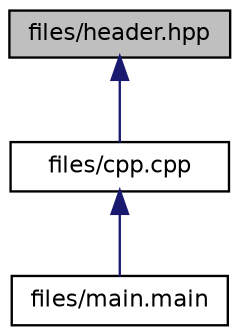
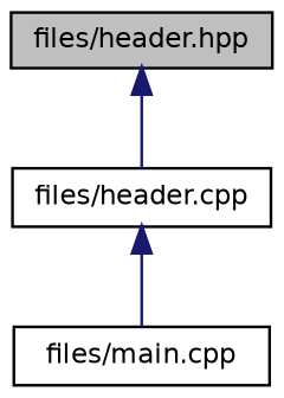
  digraph {
    node [color=black fillcolor=white fontname=Helvetica fontsize=10 shape=record style=filled]
    edge [color=midnightblue dir=back fontname=Helvetica fontsize=10 labelfontname=Helvetica labelfontsize=10 style=solid]
    n1 [fillcolor=grey75 fontcolor=black height=0.2 label="files/header.hpp" width=0.4]
-   n2 [height=0.2 label="files/cpp.cpp" width=0.4]
-   n3 [height=0.2 label="files/main.main" width=0.4]
+   n2 [height=0.2 label="files/header.cpp" width=0.4]
+   n3 [height=0.2 label="files/main.cpp" width=0.4]
    n1 -> n2
    n2 -> n3
  }
